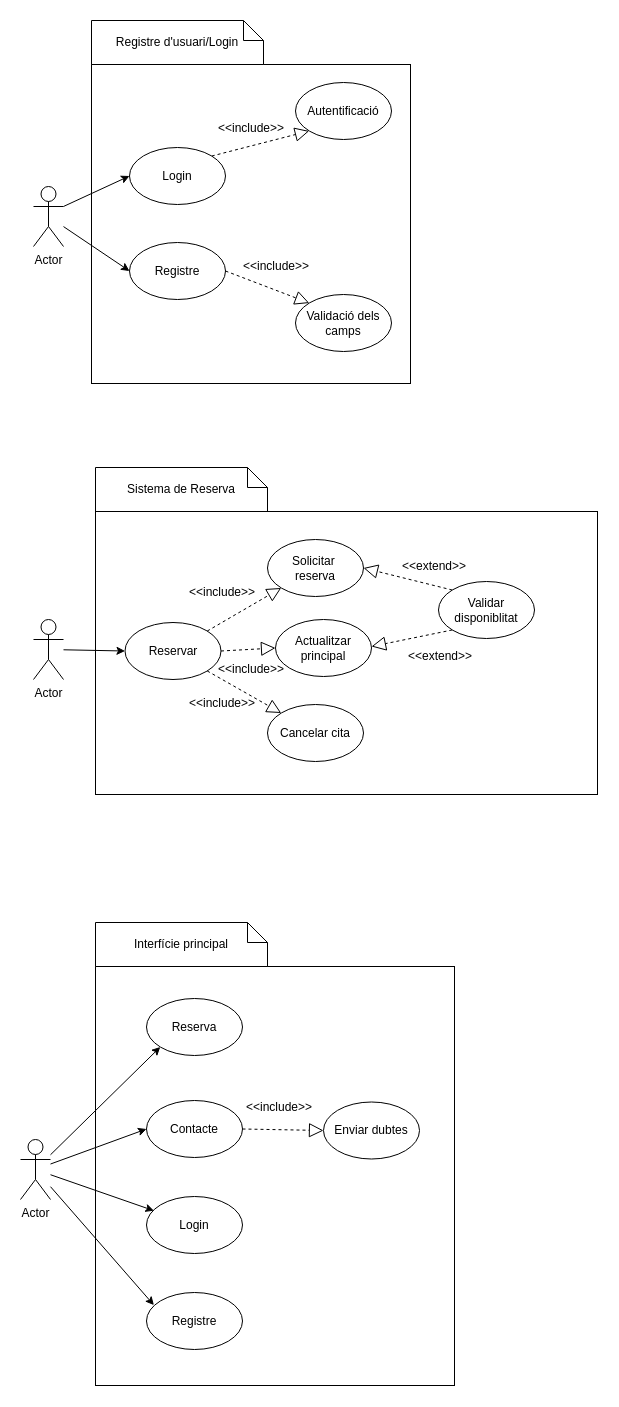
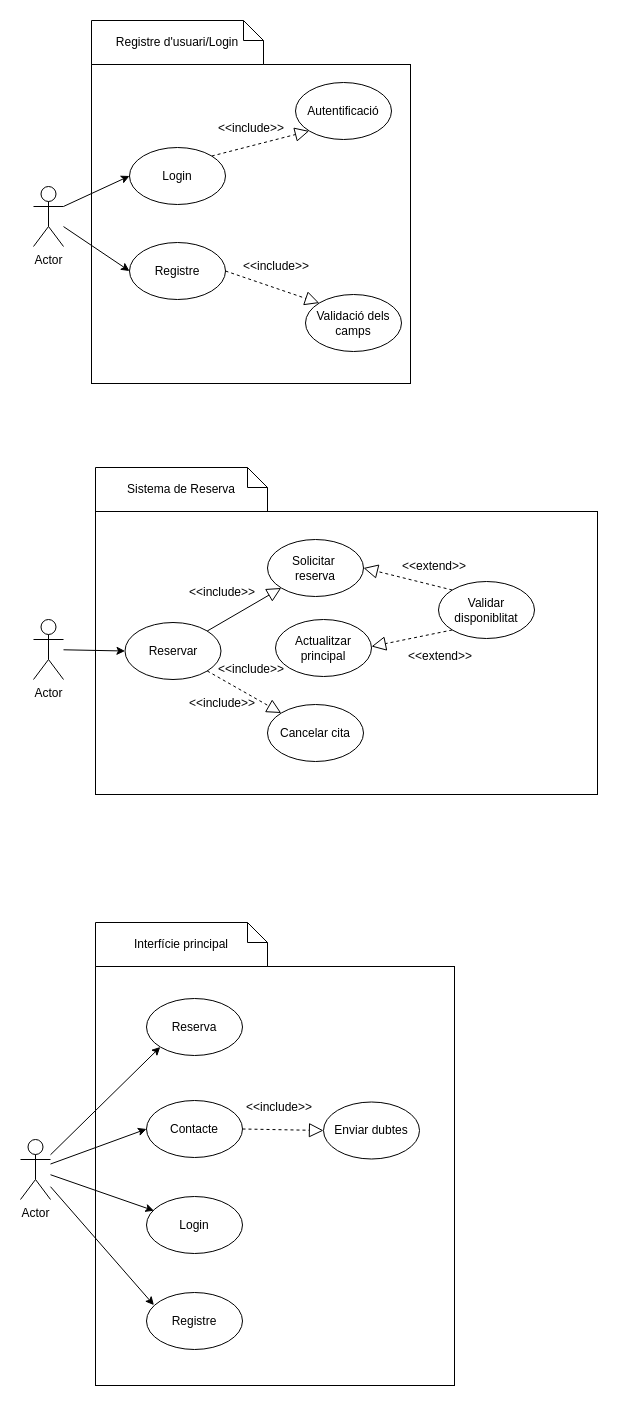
  <mxCell id="0" />
  <mxCell id="1" parent="0" />
  <mxCell id="2" value="" style="whiteSpace=wrap;html=1;aspect=fixed;" vertex="1" parent="1"><mxGeometry x="91" y="64" width="319" height="319" as="geometry" /></mxCell>
  <mxCell id="3" value="Actor" style="shape=umlActor;verticalLabelPosition=bottom;verticalAlign=top;html=1;outlineConnect=0;" vertex="1" parent="1"><mxGeometry x="33" y="186" width="30" height="60" as="geometry" /></mxCell>
  <mxCell id="4" value="Login" style="ellipse;whiteSpace=wrap;html=1;" vertex="1" parent="1"><mxGeometry x="129" y="147" width="96" height="57" as="geometry" /></mxCell>
  <mxCell id="5" value="Autentificació" style="ellipse;whiteSpace=wrap;html=1;" vertex="1" parent="1"><mxGeometry x="295" y="82" width="96" height="57" as="geometry" /></mxCell>
  <mxCell id="6" value="Registre d'usuari/Login" style="shape=note;size=20;whiteSpace=wrap;html=1;" vertex="1" parent="1"><mxGeometry x="91" y="20" width="172" height="44" as="geometry" /></mxCell>
  <mxCell id="7" value="Registre" style="ellipse;whiteSpace=wrap;html=1;" vertex="1" parent="1"><mxGeometry x="129" y="242" width="96" height="57" as="geometry" /></mxCell>
- <mxCell id="8" value="Validació dels camps" style="ellipse;whiteSpace=wrap;html=1;" vertex="1" parent="1"><mxGeometry x="295" y="294" width="96" height="57" as="geometry" /></mxCell>
+ <mxCell id="8" value="Validació dels camps" style="ellipse;whiteSpace=wrap;html=1;" vertex="1" parent="1"><mxGeometry x="305" y="294" width="96" height="57" as="geometry" /></mxCell>
  <mxCell id="9" value="" style="endArrow=block;dashed=1;endFill=0;endSize=12;html=1;rounded=0;entryX=0;entryY=1;entryDx=0;entryDy=0;exitX=1;exitY=0;exitDx=0;exitDy=0;" edge="1" parent="1" source="4" target="5"><mxGeometry width="160" relative="1" as="geometry"><mxPoint x="173" y="249" as="sourcePoint" /><mxPoint x="333" y="249" as="targetPoint" /></mxGeometry></mxCell>
  <mxCell id="10" value="" style="endArrow=classic;html=1;rounded=0;exitX=1;exitY=0.333;exitDx=0;exitDy=0;exitPerimeter=0;entryX=0;entryY=0.5;entryDx=0;entryDy=0;" edge="1" parent="1" source="3" target="4"><mxGeometry width="50" height="50" relative="1" as="geometry"><mxPoint x="228" y="274" as="sourcePoint" /><mxPoint x="278" y="224" as="targetPoint" /></mxGeometry></mxCell>
  <mxCell id="11" value="" style="endArrow=classic;html=1;rounded=0;entryX=0;entryY=0.5;entryDx=0;entryDy=0;" edge="1" parent="1" source="3" target="7"><mxGeometry width="50" height="50" relative="1" as="geometry"><mxPoint x="228" y="274" as="sourcePoint" /><mxPoint x="278" y="224" as="targetPoint" /></mxGeometry></mxCell>
  <mxCell id="12" value="&amp;lt;&amp;lt;include&amp;gt;&amp;gt;" style="text;html=1;align=center;verticalAlign=middle;whiteSpace=wrap;rounded=0;" vertex="1" parent="1"><mxGeometry x="220.5" y="113" width="60" height="30" as="geometry" /></mxCell>
  <mxCell id="13" value="Actor" style="shape=umlActor;verticalLabelPosition=bottom;verticalAlign=top;html=1;outlineConnect=0;" vertex="1" parent="1"><mxGeometry x="33" y="619" width="30" height="60" as="geometry" /></mxCell>
  <mxCell id="14" value="Sistema de Reserva" style="shape=note;size=20;whiteSpace=wrap;html=1;" vertex="1" parent="1"><mxGeometry x="95" y="467" width="172" height="44" as="geometry" /></mxCell>
  <mxCell id="15" value="" style="endArrow=block;dashed=1;endFill=0;endSize=12;html=1;rounded=0;entryX=0;entryY=0;entryDx=0;entryDy=0;exitX=1;exitY=0.5;exitDx=0;exitDy=0;" edge="1" parent="1" source="7" target="8"><mxGeometry width="160" relative="1" as="geometry"><mxPoint x="319" y="140" as="sourcePoint" /><mxPoint x="221" y="166" as="targetPoint" /></mxGeometry></mxCell>
  <mxCell id="16" value="&amp;lt;&amp;lt;include&amp;gt;&amp;gt;" style="text;html=1;align=center;verticalAlign=middle;whiteSpace=wrap;rounded=0;" vertex="1" parent="1"><mxGeometry x="246" y="251" width="60" height="30" as="geometry" /></mxCell>
  <mxCell id="17" value="" style="rounded=0;whiteSpace=wrap;html=1;" vertex="1" parent="1"><mxGeometry x="95" y="511" width="502" height="283" as="geometry" /></mxCell>
  <mxCell id="18" value="Reservar" style="ellipse;whiteSpace=wrap;html=1;" vertex="1" parent="1"><mxGeometry x="124.5" y="622" width="96" height="57" as="geometry" /></mxCell>
  <mxCell id="19" value="" style="endArrow=classic;html=1;rounded=0;entryX=0;entryY=0.5;entryDx=0;entryDy=0;" edge="1" parent="1" source="13" target="18"><mxGeometry width="50" height="50" relative="1" as="geometry"><mxPoint x="295" y="530" as="sourcePoint" /><mxPoint x="345" y="480" as="targetPoint" /></mxGeometry></mxCell>
  <mxCell id="20" value="Actualitzar principal" style="ellipse;whiteSpace=wrap;html=1;" vertex="1" parent="1"><mxGeometry x="275" y="619" width="96" height="57" as="geometry" /></mxCell>
  <mxCell id="21" value="Solicitar&amp;nbsp;&lt;div&gt;reserva&lt;/div&gt;" style="ellipse;whiteSpace=wrap;html=1;" vertex="1" parent="1"><mxGeometry x="267" y="539" width="96" height="57" as="geometry" /></mxCell>
  <mxCell id="22" value="Cancelar cita" style="ellipse;whiteSpace=wrap;html=1;" vertex="1" parent="1"><mxGeometry x="267" y="704" width="96" height="57" as="geometry" /></mxCell>
  <mxCell id="23" value="Validar disponiblitat" style="ellipse;whiteSpace=wrap;html=1;" vertex="1" parent="1"><mxGeometry x="438" y="581" width="96" height="57" as="geometry" /></mxCell>
  <mxCell id="24" value="&amp;lt;&amp;lt;extend&amp;gt;&amp;gt;" style="text;html=1;align=center;verticalAlign=middle;whiteSpace=wrap;rounded=0;" vertex="1" parent="1"><mxGeometry x="404" y="551" width="60" height="30" as="geometry" /></mxCell>
  <mxCell id="25" value="" style="endArrow=block;dashed=1;endFill=0;endSize=12;html=1;rounded=0;entryX=1;entryY=0.5;entryDx=0;entryDy=0;exitX=0;exitY=0;exitDx=0;exitDy=0;" edge="1" parent="1" source="23" target="21"><mxGeometry width="160" relative="1" as="geometry"><mxPoint x="446" y="574" as="sourcePoint" /><mxPoint x="372" y="539" as="targetPoint" /></mxGeometry></mxCell>
  <mxCell id="26" value="" style="endArrow=block;dashed=1;endFill=0;endSize=12;html=1;rounded=0;exitX=0;exitY=1;exitDx=0;exitDy=0;" edge="1" parent="1" source="23"><mxGeometry width="160" relative="1" as="geometry"><mxPoint x="462" y="600" as="sourcePoint" /><mxPoint x="371" y="646" as="targetPoint" /></mxGeometry></mxCell>
  <mxCell id="27" value="&amp;lt;&amp;lt;extend&amp;gt;&amp;gt;" style="text;html=1;align=center;verticalAlign=middle;whiteSpace=wrap;rounded=0;" vertex="1" parent="1"><mxGeometry x="410" y="641" width="60" height="30" as="geometry" /></mxCell>
- <mxCell id="28" value="" style="endArrow=block;dashed=1;endFill=0;endSize=12;html=1;rounded=0;entryX=0;entryY=1;entryDx=0;entryDy=0;exitX=1;exitY=0;exitDx=0;exitDy=0;" edge="1" parent="1" source="18" target="21"><mxGeometry width="160" relative="1" as="geometry"><mxPoint x="462" y="600" as="sourcePoint" /><mxPoint x="373" y="578" as="targetPoint" /></mxGeometry></mxCell>
- <mxCell id="29" value="" style="endArrow=block;dashed=1;endFill=0;endSize=12;html=1;rounded=0;entryX=0;entryY=0.5;entryDx=0;entryDy=0;exitX=1;exitY=0.5;exitDx=0;exitDy=0;" edge="1" parent="1" source="18" target="20"><mxGeometry width="160" relative="1" as="geometry"><mxPoint x="217" y="641" as="sourcePoint" /><mxPoint x="291" y="597" as="targetPoint" /></mxGeometry></mxCell>
+ <mxCell id="28" value="" style="endArrow=block;dashed=0;endFill=0;endSize=12;html=1;rounded=0;entryX=0;entryY=1;entryDx=0;entryDy=0;exitX=1;exitY=0;exitDx=0;exitDy=0;" edge="1" parent="1" source="18" target="21"><mxGeometry width="160" relative="1" as="geometry"><mxPoint x="462" y="600" as="sourcePoint" /><mxPoint x="373" y="578" as="targetPoint" /></mxGeometry></mxCell>
  <mxCell id="30" value="" style="endArrow=block;dashed=1;endFill=0;endSize=12;html=1;rounded=0;entryX=0;entryY=0;entryDx=0;entryDy=0;exitX=1;exitY=1;exitDx=0;exitDy=0;" edge="1" parent="1" source="18" target="22"><mxGeometry width="160" relative="1" as="geometry"><mxPoint x="227" y="651" as="sourcePoint" /><mxPoint x="301" y="607" as="targetPoint" /></mxGeometry></mxCell>
  <mxCell id="31" value="&amp;lt;&amp;lt;include&amp;gt;&amp;gt;" style="text;html=1;align=center;verticalAlign=middle;whiteSpace=wrap;rounded=0;" vertex="1" parent="1"><mxGeometry x="192" y="577" width="60" height="30" as="geometry" /></mxCell>
  <mxCell id="32" value="&amp;lt;&amp;lt;include&amp;gt;&amp;gt;" style="text;html=1;align=center;verticalAlign=middle;whiteSpace=wrap;rounded=0;" vertex="1" parent="1"><mxGeometry x="220.5" y="654" width="60" height="30" as="geometry" /></mxCell>
  <mxCell id="33" value="&amp;lt;&amp;lt;include&amp;gt;&amp;gt;" style="text;html=1;align=center;verticalAlign=middle;whiteSpace=wrap;rounded=0;" vertex="1" parent="1"><mxGeometry x="192" y="688" width="60" height="30" as="geometry" /></mxCell>
  <mxCell id="34" value="" style="rounded=0;whiteSpace=wrap;html=1;" vertex="1" parent="1"><mxGeometry x="95" y="966" width="359" height="419" as="geometry" /></mxCell>
  <mxCell id="35" value="Actor" style="shape=umlActor;verticalLabelPosition=bottom;verticalAlign=top;html=1;outlineConnect=0;" vertex="1" parent="1"><mxGeometry x="20" y="1139" width="30" height="60" as="geometry" /></mxCell>
  <mxCell id="36" value="Reserva" style="ellipse;whiteSpace=wrap;html=1;" vertex="1" parent="1"><mxGeometry x="146" y="998" width="96" height="57" as="geometry" /></mxCell>
  <mxCell id="37" value="Contacte" style="ellipse;whiteSpace=wrap;html=1;" vertex="1" parent="1"><mxGeometry x="146" y="1100" width="96" height="57" as="geometry" /></mxCell>
  <mxCell id="38" value="Login" style="ellipse;whiteSpace=wrap;html=1;" vertex="1" parent="1"><mxGeometry x="146" y="1196" width="96" height="57" as="geometry" /></mxCell>
  <mxCell id="39" value="Registre" style="ellipse;whiteSpace=wrap;html=1;" vertex="1" parent="1"><mxGeometry x="146" y="1292" width="96" height="57" as="geometry" /></mxCell>
  <mxCell id="40" value="Enviar dubtes" style="ellipse;whiteSpace=wrap;html=1;" vertex="1" parent="1"><mxGeometry x="323" y="1101.5" width="96" height="57" as="geometry" /></mxCell>
  <mxCell id="41" value="" style="endArrow=classic;html=1;rounded=0;entryX=0;entryY=1;entryDx=0;entryDy=0;" edge="1" parent="1" source="35" target="36"><mxGeometry width="50" height="50" relative="1" as="geometry"><mxPoint x="351" y="1146" as="sourcePoint" /><mxPoint x="401" y="1096" as="targetPoint" /></mxGeometry></mxCell>
  <mxCell id="42" value="" style="endArrow=classic;html=1;rounded=0;entryX=0;entryY=0.5;entryDx=0;entryDy=0;" edge="1" parent="1" source="35" target="37"><mxGeometry width="50" height="50" relative="1" as="geometry"><mxPoint x="64" y="1126" as="sourcePoint" /><mxPoint x="152" y="1044" as="targetPoint" /></mxGeometry></mxCell>
  <mxCell id="43" value="" style="endArrow=classic;html=1;rounded=0;entryX=0.077;entryY=0.249;entryDx=0;entryDy=0;entryPerimeter=0;" edge="1" parent="1" source="35" target="38"><mxGeometry width="50" height="50" relative="1" as="geometry"><mxPoint x="56" y="1140" as="sourcePoint" /><mxPoint x="156" y="1139" as="targetPoint" /></mxGeometry></mxCell>
  <mxCell id="44" value="" style="endArrow=classic;html=1;rounded=0;entryX=0.077;entryY=0.221;entryDx=0;entryDy=0;entryPerimeter=0;" edge="1" parent="1" source="35" target="39"><mxGeometry width="50" height="50" relative="1" as="geometry"><mxPoint x="66" y="1150" as="sourcePoint" /><mxPoint x="163" y="1220" as="targetPoint" /></mxGeometry></mxCell>
  <mxCell id="45" value="" style="endArrow=block;dashed=1;endFill=0;endSize=12;html=1;rounded=0;entryX=0;entryY=0.5;entryDx=0;entryDy=0;exitX=1;exitY=0.5;exitDx=0;exitDy=0;" edge="1" parent="1" source="37" target="40"><mxGeometry width="160" relative="1" as="geometry"><mxPoint x="235" y="1161" as="sourcePoint" /><mxPoint x="309" y="1117" as="targetPoint" /></mxGeometry></mxCell>
  <mxCell id="46" value="&amp;lt;&amp;lt;include&amp;gt;&amp;gt;" style="text;html=1;align=center;verticalAlign=middle;whiteSpace=wrap;rounded=0;" vertex="1" parent="1"><mxGeometry x="249" y="1092" width="60" height="30" as="geometry" /></mxCell>
  <mxCell id="47" value="Interfície principal" style="shape=note;size=20;whiteSpace=wrap;html=1;" vertex="1" parent="1"><mxGeometry x="95" y="922" width="172" height="44" as="geometry" /></mxCell>
